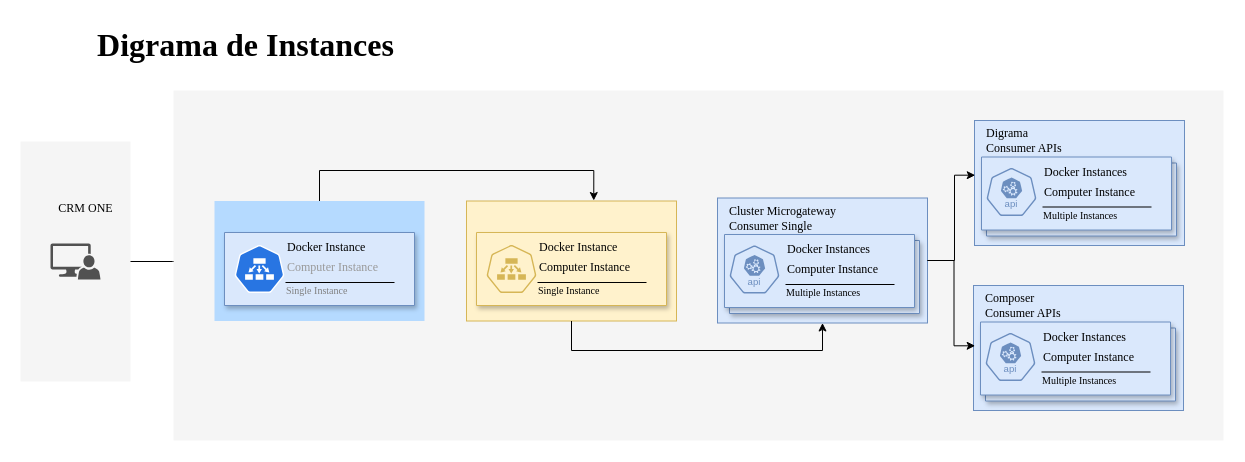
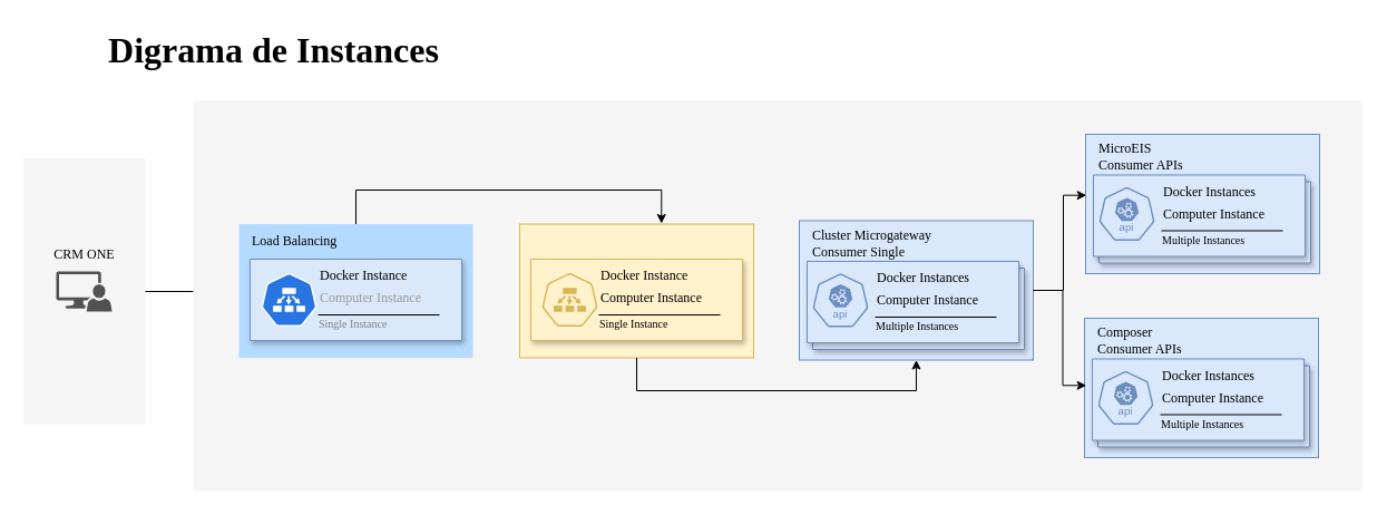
  <mxCell id="0" />
  <mxCell id="1" parent="0" />
  <mxCell id="2" value="" style="group" vertex="1" connectable="0" parent="1"><mxGeometry y="90" width="1203" height="350" as="geometry" x="20" /></mxCell>
  <mxCell id="3" value="" style="group" vertex="1" connectable="0" parent="2"><mxGeometry y="51" width="110" height="240" as="geometry" /></mxCell>
  <mxCell id="4" value="" style="verticalLabelPosition=bottom;verticalAlign=top;html=1;shape=mxgraph.basic.rect;fillColor2=none;strokeWidth=1;size=20;indent=5;fillColor=#f5f5f5;strokeColor=none;fontColor=#333333;" vertex="1" parent="3"><mxGeometry width="110" height="240" as="geometry" /></mxCell>
- <mxCell id="5" value="CRM ONE" style="text;html=1;align=center;verticalAlign=middle;resizable=0;points=[];autosize=1;strokeColor=none;fillColor=none;fontFamily=Verdana;" vertex="1" parent="3"><mxGeometry x="25" y="52" width="80" height="30" as="geometry" /></mxCell>
+ <mxCell id="5" value="CRM ONE" style="text;html=1;align=center;verticalAlign=middle;resizable=0;points=[];autosize=1;strokeColor=none;fillColor=none;fontFamily=Verdana;" vertex="1" parent="3"><mxGeometry x="15" y="72" width="80" height="30" as="geometry" /></mxCell>
  <mxCell id="6" value="" style="sketch=0;pointerEvents=1;shadow=0;dashed=0;html=1;strokeColor=none;labelPosition=center;verticalLabelPosition=bottom;verticalAlign=top;align=center;fillColor=#515151;shape=mxgraph.mscae.system_center.admin_console" vertex="1" parent="3"><mxGeometry x="30" y="102" width="50" height="36" as="geometry" /></mxCell>
  <mxCell id="7" style="edgeStyle=orthogonalEdgeStyle;rounded=0;orthogonalLoop=1;jettySize=auto;html=1;entryX=0;entryY=0.5;entryDx=0;entryDy=0;" edge="1" parent="2" source="4" target="10"><mxGeometry relative="1" as="geometry" /></mxCell>
  <mxCell id="8" value="" style="verticalLabelPosition=bottom;verticalAlign=top;html=1;shape=mxgraph.basic.rect;fillColor2=none;strokeWidth=1;size=20;indent=5;fillColor=#f5f5f5;strokeColor=none;fontColor=#333333;" vertex="1" parent="2"><mxGeometry x="153" width="1050" height="350" as="geometry" /></mxCell>
  <mxCell id="9" value="" style="group" vertex="1" connectable="0" parent="2"><mxGeometry x="194" y="110.5" width="211" height="120" as="geometry" /></mxCell>
  <mxCell id="10" value="" style="whiteSpace=wrap;html=1;movable=1;resizable=1;rotatable=1;deletable=1;editable=1;locked=0;connectable=1;fillColor=#B5DAFF;strokeColor=none;" vertex="1" parent="9"><mxGeometry width="210" height="120" as="geometry" /></mxCell>
  <mxCell id="11" value="" style="verticalLabelPosition=bottom;verticalAlign=top;html=1;shape=mxgraph.basic.rect;fillColor2=none;strokeWidth=1;size=20;indent=5;strokeColor=#6c8ebf;shadow=1;fillColor=#dae8fc;movable=1;resizable=1;rotatable=1;deletable=1;editable=1;locked=0;connectable=1;" vertex="1" parent="9"><mxGeometry x="10" y="31.5" width="190" height="73" as="geometry" /></mxCell>
  <mxCell id="12" value="Docker Instance" style="text;html=1;align=left;verticalAlign=middle;resizable=1;points=[];autosize=1;strokeColor=none;fillColor=none;fontFamily=Verdana;movable=1;rotatable=1;deletable=1;editable=1;locked=0;connectable=1;" vertex="1" parent="9"><mxGeometry x="71" y="31.5" width="120" height="30" as="geometry" /></mxCell>
  <mxCell id="13" value="Single Instance" style="text;html=1;align=left;verticalAlign=middle;resizable=1;points=[];autosize=1;strokeColor=none;fillColor=none;fontFamily=Verdana;fontSize=10;fontColor=#808080;movable=1;rotatable=1;deletable=1;editable=1;locked=0;connectable=1;" vertex="1" parent="9"><mxGeometry x="70" y="74.5" width="100" height="30" as="geometry" /></mxCell>
  <mxCell id="14" value="&lt;font&gt;Computer Instance&lt;/font&gt;" style="text;html=1;align=left;verticalAlign=middle;resizable=1;points=[];autosize=1;strokeColor=none;fillColor=none;fontFamily=Verdana;fontColor=#999999;movable=1;rotatable=1;deletable=1;editable=1;locked=0;connectable=1;" vertex="1" parent="9"><mxGeometry x="71" y="51.5" width="140" height="30" as="geometry" /></mxCell>
  <mxCell id="15" value="" style="endArrow=none;html=1;rounded=0;movable=1;resizable=1;rotatable=1;deletable=1;editable=1;locked=0;connectable=1;" edge="1" parent="9"><mxGeometry width="50" height="50" relative="1" as="geometry"><mxPoint x="71" y="81.5" as="sourcePoint" /><mxPoint x="180" y="81.5" as="targetPoint" /></mxGeometry></mxCell>
+ <mxCell id="16" value="Load Balancing" style="text;html=1;align=left;verticalAlign=middle;resizable=1;points=[];autosize=1;strokeColor=none;fillColor=none;fontFamily=Verdana;movable=1;rotatable=1;deletable=1;editable=1;locked=0;connectable=1;" vertex="1" parent="9"><mxGeometry x="10" width="110" height="30" as="geometry" /></mxCell>
  <mxCell id="17" value="" style="aspect=fixed;sketch=0;html=1;dashed=0;whitespace=wrap;fillColor=#2875E2;strokeColor=#ffffff;points=[[0.005,0.63,0],[0.1,0.2,0],[0.9,0.2,0],[0.5,0,0],[0.995,0.63,0],[0.72,0.99,0],[0.5,1,0],[0.28,0.99,0]];shape=mxgraph.kubernetes.icon2;prIcon=ep" vertex="1" parent="9"><mxGeometry x="20" y="44" width="50" height="48" as="geometry" /></mxCell>
  <mxCell id="18" value="" style="group" vertex="1" connectable="0" parent="2"><mxGeometry x="446" y="110.5" width="211" height="120" as="geometry" /></mxCell>
  <mxCell id="19" value="" style="whiteSpace=wrap;html=1;movable=1;resizable=1;rotatable=1;deletable=1;editable=1;locked=0;connectable=1;strokeColor=#d6b656;fillColor=#fff2cc;" vertex="1" parent="18"><mxGeometry width="210" height="120" as="geometry" /></mxCell>
  <mxCell id="20" value="" style="verticalLabelPosition=bottom;verticalAlign=top;html=1;shape=mxgraph.basic.rect;fillColor2=none;strokeWidth=1;size=20;indent=5;strokeColor=#d6b656;shadow=1;fillColor=#fff2cc;movable=1;resizable=1;rotatable=1;deletable=1;editable=1;locked=0;connectable=1;" vertex="1" parent="18"><mxGeometry x="10" y="31.5" width="190" height="73" as="geometry" /></mxCell>
  <mxCell id="21" value="" style="aspect=fixed;sketch=0;html=1;dashed=0;whitespace=wrap;points=[[0.005,0.63,0],[0.1,0.2,0],[0.9,0.2,0],[0.5,0,0],[0.995,0.63,0],[0.72,0.99,0],[0.5,1,0],[0.28,0.99,0]];shape=mxgraph.kubernetes.icon2;prIcon=ep;movable=1;resizable=1;rotatable=1;deletable=1;editable=1;locked=0;connectable=1;strokeColor=#d6b656;fillColor=#fff2cc;" vertex="1" parent="18"><mxGeometry x="20" y="44" width="50" height="48" as="geometry" /></mxCell>
  <mxCell id="22" value="Docker Instance" style="text;html=1;align=left;verticalAlign=middle;resizable=1;points=[];autosize=1;strokeColor=none;fillColor=none;fontFamily=Verdana;movable=1;rotatable=1;deletable=1;editable=1;locked=0;connectable=1;" vertex="1" parent="18"><mxGeometry x="71" y="31.5" width="120" height="30" as="geometry" /></mxCell>
  <mxCell id="23" value="Single Instance" style="text;html=1;align=left;verticalAlign=middle;resizable=1;points=[];autosize=1;strokeColor=none;fillColor=none;fontFamily=Verdana;fontSize=10;movable=1;rotatable=1;deletable=1;editable=1;locked=0;connectable=1;" vertex="1" parent="18"><mxGeometry x="70" y="74.5" width="100" height="30" as="geometry" /></mxCell>
  <mxCell id="24" value="&lt;font&gt;Computer Instance&lt;/font&gt;" style="text;html=1;align=left;verticalAlign=middle;resizable=1;points=[];autosize=1;strokeColor=none;fillColor=none;fontFamily=Verdana;movable=1;rotatable=1;deletable=1;editable=1;locked=0;connectable=1;" vertex="1" parent="18"><mxGeometry x="71" y="51.5" width="140" height="30" as="geometry" /></mxCell>
  <mxCell id="25" value="" style="endArrow=none;html=1;rounded=0;movable=1;resizable=1;rotatable=1;deletable=1;editable=1;locked=0;connectable=1;fillColor=#fff2cc;strokeColor=#000000;" edge="1" parent="18"><mxGeometry width="50" height="50" relative="1" as="geometry"><mxPoint x="71" y="81.5" as="sourcePoint" /><mxPoint x="180" y="81.5" as="targetPoint" /></mxGeometry></mxCell>
  <mxCell id="26" value="" style="group" vertex="1" connectable="0" parent="2"><mxGeometry x="697" y="107.5" width="210" height="125" as="geometry" /></mxCell>
  <mxCell id="27" value="" style="whiteSpace=wrap;html=1;movable=1;resizable=1;rotatable=1;deletable=1;editable=1;locked=0;connectable=1;strokeColor=#6c8ebf;fillColor=#dae8fc;" vertex="1" parent="26"><mxGeometry width="210" height="125" as="geometry" /></mxCell>
  <mxCell id="28" value="" style="verticalLabelPosition=bottom;verticalAlign=top;html=1;shape=mxgraph.basic.rect;fillColor2=none;strokeWidth=1;size=20;indent=5;strokeColor=#6c8ebf;shadow=1;fillColor=#dae8fc;movable=1;resizable=1;rotatable=1;deletable=1;editable=1;locked=0;connectable=1;" vertex="1" parent="26"><mxGeometry x="12" y="42.5" width="190" height="73" as="geometry" /></mxCell>
  <mxCell id="29" value="" style="verticalLabelPosition=bottom;verticalAlign=top;html=1;shape=mxgraph.basic.rect;fillColor2=none;strokeWidth=1;size=20;indent=5;strokeColor=#6c8ebf;shadow=1;fillColor=#dae8fc;movable=1;resizable=1;rotatable=1;deletable=1;editable=1;locked=0;connectable=1;" vertex="1" parent="26"><mxGeometry x="7" y="36.5" width="190" height="73" as="geometry" /></mxCell>
  <mxCell id="30" value="Docker Instances" style="text;html=1;align=left;verticalAlign=middle;resizable=1;points=[];autosize=1;strokeColor=none;fillColor=none;fontFamily=Verdana;movable=1;rotatable=1;deletable=1;editable=1;locked=0;connectable=1;" vertex="1" parent="26"><mxGeometry x="68" y="36.5" width="122" height="30" as="geometry" /></mxCell>
  <mxCell id="31" value="Multiple Instances" style="text;html=1;align=left;verticalAlign=middle;resizable=1;points=[];autosize=1;strokeColor=none;fillColor=none;fontFamily=Verdana;fontSize=10;movable=1;rotatable=1;deletable=1;editable=1;locked=0;connectable=1;" vertex="1" parent="26"><mxGeometry x="67" y="79.5" width="110" height="30" as="geometry" /></mxCell>
  <mxCell id="32" value="&lt;font&gt;Computer Instance&lt;/font&gt;" style="text;html=1;align=left;verticalAlign=middle;resizable=1;points=[];autosize=1;strokeColor=none;fillColor=none;fontFamily=Verdana;movable=1;rotatable=1;deletable=1;editable=1;locked=0;connectable=1;" vertex="1" parent="26"><mxGeometry x="68" y="56.5" width="122" height="30" as="geometry" /></mxCell>
  <mxCell id="33" value="" style="endArrow=none;html=1;rounded=0;movable=1;resizable=1;rotatable=1;deletable=1;editable=1;locked=0;connectable=1;fillColor=#dae8fc;strokeColor=#000000;" edge="1" parent="26"><mxGeometry width="50" height="50" relative="1" as="geometry"><mxPoint x="68" y="86.5" as="sourcePoint" /><mxPoint x="177" y="86.5" as="targetPoint" /></mxGeometry></mxCell>
  <mxCell id="34" value="Cluster Microgateway &lt;br&gt;Consumer Single" style="text;html=1;align=left;verticalAlign=middle;resizable=1;points=[];autosize=1;strokeColor=none;fillColor=none;fontFamily=Verdana;movable=1;rotatable=1;deletable=1;editable=1;locked=0;connectable=1;" vertex="1" parent="26"><mxGeometry x="10" width="150" height="40" as="geometry" /></mxCell>
  <mxCell id="35" value="" style="aspect=fixed;sketch=0;html=1;dashed=0;whitespace=wrap;fillColor=#dae8fc;strokeColor=#6c8ebf;points=[[0.005,0.63,0],[0.1,0.2,0],[0.9,0.2,0],[0.5,0,0],[0.995,0.63,0],[0.72,0.99,0],[0.5,1,0],[0.28,0.99,0]];shape=mxgraph.kubernetes.icon2;kubernetesLabel=1;prIcon=api" vertex="1" parent="26"><mxGeometry x="12" y="47.5" width="50" height="48" as="geometry" /></mxCell>
  <mxCell id="36" style="edgeStyle=orthogonalEdgeStyle;rounded=0;orthogonalLoop=1;jettySize=auto;html=1;exitX=0.5;exitY=1;exitDx=0;exitDy=0;entryX=0.5;entryY=1;entryDx=0;entryDy=0;" edge="1" parent="2" source="19" target="27"><mxGeometry relative="1" as="geometry"><Array as="points"><mxPoint x="551" y="260" /><mxPoint x="802" y="260" /></Array></mxGeometry></mxCell>
  <mxCell id="37" style="edgeStyle=orthogonalEdgeStyle;rounded=0;orthogonalLoop=1;jettySize=auto;html=1;entryX=0.606;entryY=-0.004;entryDx=0;entryDy=0;entryPerimeter=0;exitX=0.5;exitY=0;exitDx=0;exitDy=0;" edge="1" parent="2" source="10" target="19"><mxGeometry relative="1" as="geometry"><Array as="points"><mxPoint x="299" y="80" /><mxPoint x="573" y="80" /></Array></mxGeometry></mxCell>
  <mxCell id="38" value="" style="group" vertex="1" connectable="0" parent="2"><mxGeometry x="953" y="195" width="210" height="125" as="geometry" /></mxCell>
  <mxCell id="39" value="" style="whiteSpace=wrap;html=1;movable=1;resizable=1;rotatable=1;deletable=1;editable=1;locked=0;connectable=1;strokeColor=#6c8ebf;fillColor=#dae8fc;" vertex="1" parent="38"><mxGeometry width="210" height="125" as="geometry" /></mxCell>
  <mxCell id="40" value="" style="verticalLabelPosition=bottom;verticalAlign=top;html=1;shape=mxgraph.basic.rect;fillColor2=none;strokeWidth=1;size=20;indent=5;strokeColor=#6c8ebf;shadow=1;fillColor=#dae8fc;movable=1;resizable=1;rotatable=1;deletable=1;editable=1;locked=0;connectable=1;" vertex="1" parent="38"><mxGeometry x="12" y="42.5" width="190" height="73" as="geometry" /></mxCell>
  <mxCell id="41" value="" style="verticalLabelPosition=bottom;verticalAlign=top;html=1;shape=mxgraph.basic.rect;fillColor2=none;strokeWidth=1;size=20;indent=5;strokeColor=#6c8ebf;shadow=1;fillColor=#dae8fc;movable=1;resizable=1;rotatable=1;deletable=1;editable=1;locked=0;connectable=1;" vertex="1" parent="38"><mxGeometry x="7" y="36.5" width="190" height="73" as="geometry" /></mxCell>
  <mxCell id="42" value="Docker Instances" style="text;html=1;align=left;verticalAlign=middle;resizable=1;points=[];autosize=1;strokeColor=none;fillColor=none;fontFamily=Verdana;movable=1;rotatable=1;deletable=1;editable=1;locked=0;connectable=1;" vertex="1" parent="38"><mxGeometry x="68" y="36.5" width="122" height="30" as="geometry" /></mxCell>
  <mxCell id="43" value="Multiple Instances" style="text;html=1;align=left;verticalAlign=middle;resizable=1;points=[];autosize=1;strokeColor=none;fillColor=none;fontFamily=Verdana;fontSize=10;movable=1;rotatable=1;deletable=1;editable=1;locked=0;connectable=1;" vertex="1" parent="38"><mxGeometry x="67" y="79.5" width="110" height="30" as="geometry" /></mxCell>
  <mxCell id="44" value="&lt;font&gt;Computer Instance&lt;/font&gt;" style="text;html=1;align=left;verticalAlign=middle;resizable=1;points=[];autosize=1;strokeColor=none;fillColor=none;fontFamily=Verdana;movable=1;rotatable=1;deletable=1;editable=1;locked=0;connectable=1;" vertex="1" parent="38"><mxGeometry x="68" y="56.5" width="122" height="30" as="geometry" /></mxCell>
  <mxCell id="45" value="" style="endArrow=none;html=1;rounded=0;movable=1;resizable=1;rotatable=1;deletable=1;editable=1;locked=0;connectable=1;fillColor=#dae8fc;strokeColor=#000000;" edge="1" parent="38"><mxGeometry width="50" height="50" relative="1" as="geometry"><mxPoint x="68" y="86.5" as="sourcePoint" /><mxPoint x="177" y="86.5" as="targetPoint" /></mxGeometry></mxCell>
  <mxCell id="46" value="Composer&lt;br&gt;Consumer APIs" style="text;html=1;align=left;verticalAlign=middle;resizable=1;points=[];autosize=1;strokeColor=none;fillColor=none;fontFamily=Verdana;movable=1;rotatable=1;deletable=1;editable=1;locked=0;connectable=1;" vertex="1" parent="38"><mxGeometry x="10" width="120" height="40" as="geometry" /></mxCell>
  <mxCell id="47" value="" style="aspect=fixed;sketch=0;html=1;dashed=0;whitespace=wrap;fillColor=#dae8fc;strokeColor=#6c8ebf;points=[[0.005,0.63,0],[0.1,0.2,0],[0.9,0.2,0],[0.5,0,0],[0.995,0.63,0],[0.72,0.99,0],[0.5,1,0],[0.28,0.99,0]];shape=mxgraph.kubernetes.icon2;kubernetesLabel=1;prIcon=api" vertex="1" parent="38"><mxGeometry x="12" y="47.5" width="50" height="48" as="geometry" /></mxCell>
  <mxCell id="48" value="" style="group" vertex="1" connectable="0" parent="2"><mxGeometry x="954" y="30" width="210" height="125" as="geometry" /></mxCell>
  <mxCell id="49" value="" style="whiteSpace=wrap;html=1;movable=1;resizable=1;rotatable=1;deletable=1;editable=1;locked=0;connectable=1;strokeColor=#6c8ebf;fillColor=#dae8fc;" vertex="1" parent="48"><mxGeometry width="210" height="125" as="geometry" /></mxCell>
  <mxCell id="50" value="" style="verticalLabelPosition=bottom;verticalAlign=top;html=1;shape=mxgraph.basic.rect;fillColor2=none;strokeWidth=1;size=20;indent=5;strokeColor=#6c8ebf;shadow=1;fillColor=#dae8fc;movable=1;resizable=1;rotatable=1;deletable=1;editable=1;locked=0;connectable=1;" vertex="1" parent="48"><mxGeometry x="12" y="42.5" width="190" height="73" as="geometry" /></mxCell>
  <mxCell id="51" value="" style="verticalLabelPosition=bottom;verticalAlign=top;html=1;shape=mxgraph.basic.rect;fillColor2=none;strokeWidth=1;size=20;indent=5;strokeColor=#6c8ebf;shadow=1;fillColor=#dae8fc;movable=1;resizable=1;rotatable=1;deletable=1;editable=1;locked=0;connectable=1;" vertex="1" parent="48"><mxGeometry x="7" y="36.5" width="190" height="73" as="geometry" /></mxCell>
  <mxCell id="52" value="Docker Instances" style="text;html=1;align=left;verticalAlign=middle;resizable=1;points=[];autosize=1;strokeColor=none;fillColor=none;fontFamily=Verdana;movable=1;rotatable=1;deletable=1;editable=1;locked=0;connectable=1;" vertex="1" parent="48"><mxGeometry x="68" y="36.5" width="122" height="30" as="geometry" /></mxCell>
  <mxCell id="53" value="Multiple Instances" style="text;html=1;align=left;verticalAlign=middle;resizable=1;points=[];autosize=1;strokeColor=none;fillColor=none;fontFamily=Verdana;fontSize=10;movable=1;rotatable=1;deletable=1;editable=1;locked=0;connectable=1;" vertex="1" parent="48"><mxGeometry x="67" y="79.5" width="110" height="30" as="geometry" /></mxCell>
  <mxCell id="54" value="&lt;font&gt;Computer Instance&lt;/font&gt;" style="text;html=1;align=left;verticalAlign=middle;resizable=1;points=[];autosize=1;strokeColor=none;fillColor=none;fontFamily=Verdana;movable=1;rotatable=1;deletable=1;editable=1;locked=0;connectable=1;" vertex="1" parent="48"><mxGeometry x="68" y="56.5" width="122" height="30" as="geometry" /></mxCell>
  <mxCell id="55" value="" style="endArrow=none;html=1;rounded=0;movable=1;resizable=1;rotatable=1;deletable=1;editable=1;locked=0;connectable=1;fillColor=#dae8fc;strokeColor=#000000;" edge="1" parent="48"><mxGeometry width="50" height="50" relative="1" as="geometry"><mxPoint x="68" y="86.5" as="sourcePoint" /><mxPoint x="177" y="86.5" as="targetPoint" /></mxGeometry></mxCell>
- <mxCell id="56" value="Digrama&lt;br&gt;Consumer APIs" style="text;html=1;align=left;verticalAlign=middle;resizable=1;points=[];autosize=1;strokeColor=none;fillColor=none;fontFamily=Verdana;movable=1;rotatable=1;deletable=1;editable=1;locked=0;connectable=1;" vertex="1" parent="48"><mxGeometry x="10" width="120" height="40" as="geometry" /></mxCell>
+ <mxCell id="56" value="MicroEIS&lt;br&gt;Consumer APIs" style="text;html=1;align=left;verticalAlign=middle;resizable=1;points=[];autosize=1;strokeColor=none;fillColor=none;fontFamily=Verdana;movable=1;rotatable=1;deletable=1;editable=1;locked=0;connectable=1;" vertex="1" parent="48"><mxGeometry x="10" width="120" height="40" as="geometry" /></mxCell>
  <mxCell id="57" value="" style="aspect=fixed;sketch=0;html=1;dashed=0;whitespace=wrap;fillColor=#dae8fc;strokeColor=#6c8ebf;points=[[0.005,0.63,0],[0.1,0.2,0],[0.9,0.2,0],[0.5,0,0],[0.995,0.63,0],[0.72,0.99,0],[0.5,1,0],[0.28,0.99,0]];shape=mxgraph.kubernetes.icon2;kubernetesLabel=1;prIcon=api" vertex="1" parent="48"><mxGeometry x="12" y="47.5" width="50" height="48" as="geometry" /></mxCell>
  <mxCell id="58" style="edgeStyle=orthogonalEdgeStyle;rounded=0;orthogonalLoop=1;jettySize=auto;html=1;entryX=-0.033;entryY=0.249;entryDx=0;entryDy=0;entryPerimeter=0;" edge="1" parent="2" source="27" target="51"><mxGeometry relative="1" as="geometry" /></mxCell>
  <mxCell id="59" style="edgeStyle=orthogonalEdgeStyle;rounded=0;orthogonalLoop=1;jettySize=auto;html=1;exitX=1;exitY=0.5;exitDx=0;exitDy=0;entryX=-0.028;entryY=0.326;entryDx=0;entryDy=0;entryPerimeter=0;" edge="1" parent="2" source="27" target="41"><mxGeometry relative="1" as="geometry" /></mxCell>
  <mxCell id="60" value="Digrama de Instances" style="text;html=1;align=center;verticalAlign=middle;resizable=0;points=[];autosize=1;strokeColor=none;fillColor=none;fontSize=32;fontStyle=1;fontFamily=Verdana;" vertex="1" parent="1"><mxGeometry y="20" width="450" height="50" as="geometry" x="20" /></mxCell>
